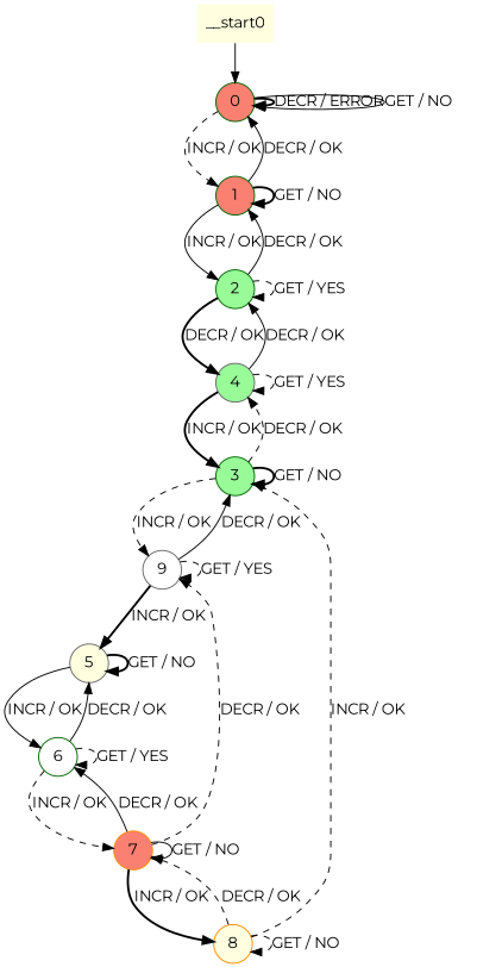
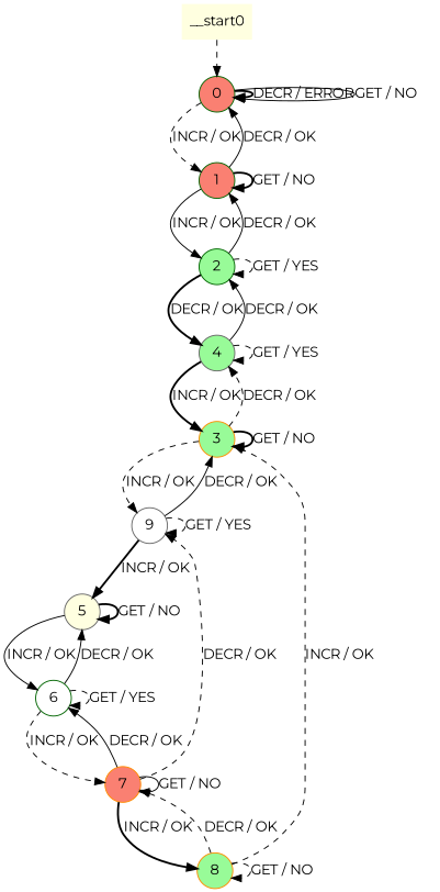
  digraph {
    fontname=Montserrat
    node [color=darkgreen fillcolor=palegreen fontname=Montserrat shape=circle style=filled]
    edge [fontname=Montserrat style=dashed]
    __start0 [color=darkorange fillcolor=lightyellow shape=none]
    n2 [fillcolor=salmon label=0]
    n3 [fillcolor=salmon label=1]
    n4 [label=2]
    n5 [color=gray40 label=4]
-   n6 [label=3]
+   n6 [color=darkorange label=3]
    n7 [color=gray40 fillcolor=white label=9]
    n8 [color=gray40 fillcolor=lightyellow label=5]
    n9 [fillcolor=white label=6]
    n10 [color=darkorange fillcolor=salmon label=7]
-   n11 [color=darkorange fillcolor=lightyellow label=8]
-   __start0 -> n2 [style=solid]
+   n11 [color=darkorange label=8]
+   __start0 -> n2
    n2 -> n2 [label="DECR / ERROR" style=bold]
    n2 -> n2 [label="GET / NO" style=solid]
    n2 -> n3 [label="INCR / OK"]
    n3 -> n2 [label="DECR / OK" style=solid]
    n3 -> n3 [label="GET / NO" style=bold]
    n3 -> n4 [label="INCR / OK" style=solid]
    n4 -> n3 [label="DECR / OK" style=solid]
    n4 -> n4 [label="GET / YES"]
    n4 -> n5 [label="DECR / OK" style=bold]
    n5 -> n4 [label="DECR / OK" style=solid]
    n5 -> n5 [label="GET / YES"]
    n5 -> n6 [label="INCR / OK" style=bold]
    n6 -> n5 [label="DECR / OK"]
    n6 -> n6 [label="GET / NO" style=bold]
    n6 -> n7 [label="INCR / OK"]
    n7 -> n6 [label="DECR / OK" style=solid]
    n7 -> n7 [label="GET / YES"]
    n7 -> n8 [label="INCR / OK" style=bold]
    n8 -> n8 [label="GET / NO" style=bold]
    n8 -> n9 [label="INCR / OK" style=solid]
    n9 -> n8 [label="DECR / OK" style=solid]
    n9 -> n9 [label="GET / YES"]
    n9 -> n10 [label="INCR / OK"]
    n10 -> n7 [label="DECR / OK"]
    n10 -> n9 [label="DECR / OK" style=solid]
    n10 -> n10 [label="GET / NO" style=solid]
    n10 -> n11 [label="INCR / OK" style=bold]
    n11 -> n6 [label="INCR / OK"]
    n11 -> n10 [label="DECR / OK"]
    n11 -> n11 [label="GET / NO"]
  }
